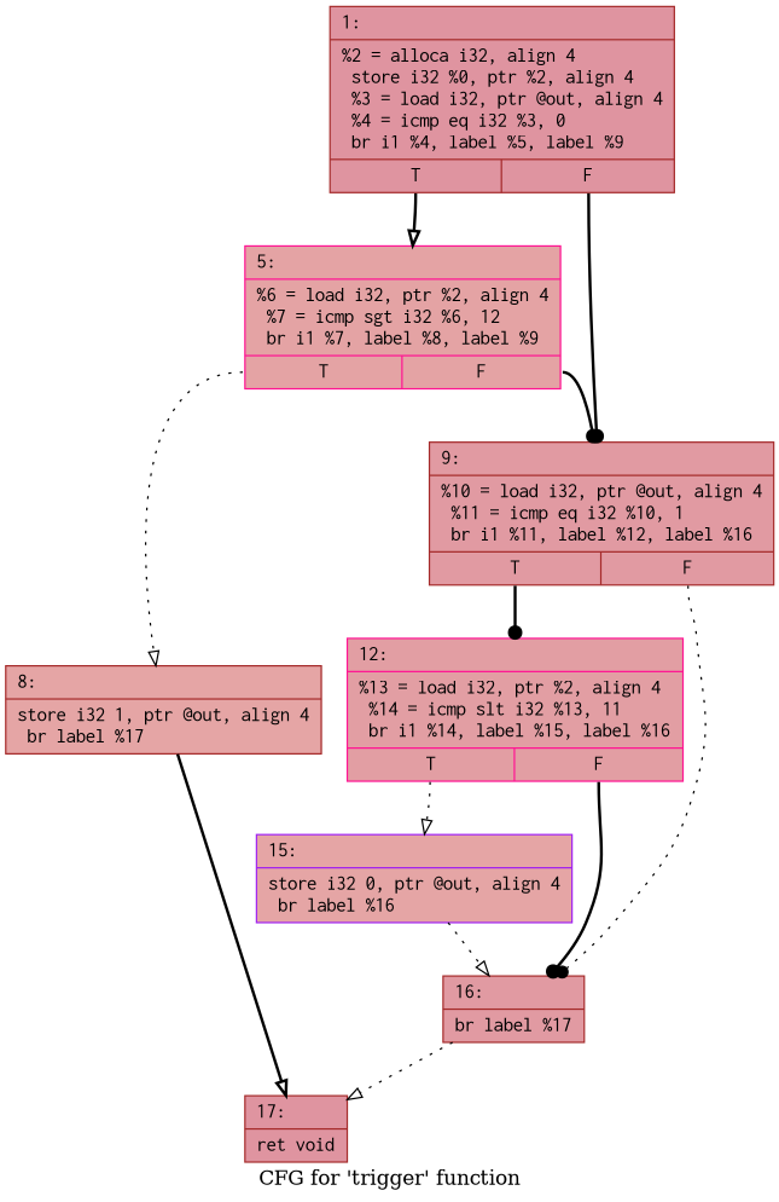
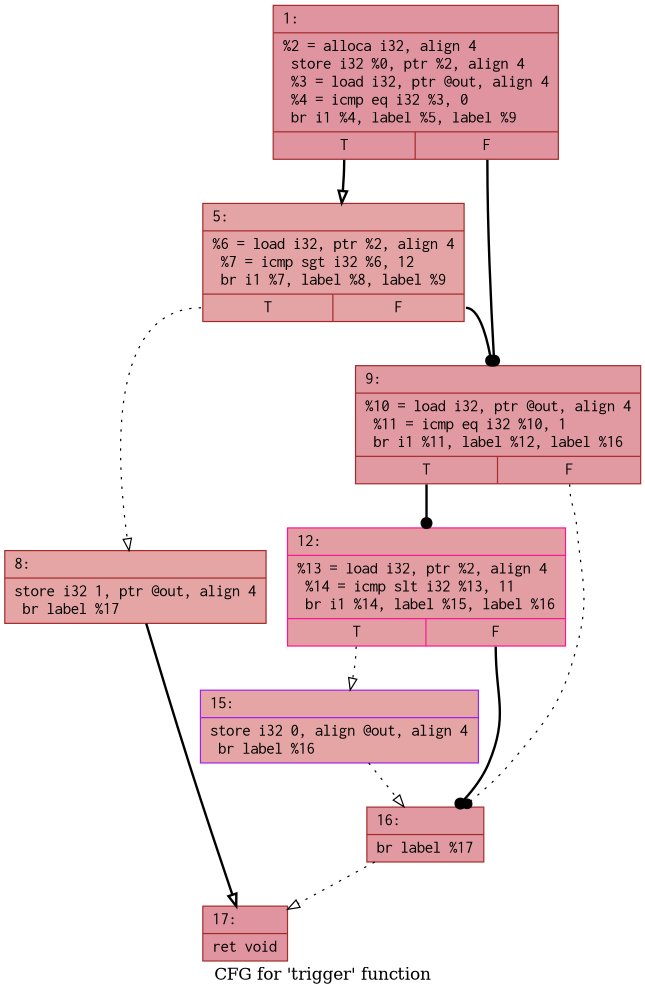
  digraph {
    label="CFG for 'trigger' function"
    node [color=brown fillcolor="#b70d2870" fontname=Courier shape=record style=filled]
    edge [arrowhead=onormal style=bold tailport=s0]
    n1 [label="{1:\l|  %2 = alloca i32, align 4\l  store i32 %0, ptr %2, align 4\l  %3 = load i32, ptr @out, align 4\l  %4 = icmp eq i32 %3, 0\l  br i1 %4, label %5, label %9\l|{<s0>T|<s1>F}}"]
-   n2 [color=deeppink fillcolor="#c32e3170" label="{5:\l|  %6 = load i32, ptr %2, align 4\l  %7 = icmp sgt i32 %6, 12\l  br i1 %7, label %8, label %9\l|{<s0>T|<s1>F}}"]
+   n2 [fillcolor="#c32e3170" label="{5:\l|  %6 = load i32, ptr %2, align 4\l  %7 = icmp sgt i32 %6, 12\l  br i1 %7, label %8, label %9\l|{<s0>T|<s1>F}}"]
    n3 [fillcolor="#bb1b2c70" label="{9:\l|  %10 = load i32, ptr @out, align 4\l  %11 = icmp eq i32 %10, 1\l  br i1 %11, label %12, label %16\l|{<s0>T|<s1>F}}"]
    n4 [fillcolor="#c5333470" label="{8:\l|  store i32 1, ptr @out, align 4\l  br label %17\l}"]
    n5 [color=deeppink fillcolor="#be242e70" label="{12:\l|  %13 = load i32, ptr %2, align 4\l  %14 = icmp slt i32 %13, 11\l  br i1 %14, label %15, label %16\l|{<s0>T|<s1>F}}"]
    n6 [fillcolor="#bb1b2c70" label="{16:\l|  br label %17\l}"]
    n7 [label="{17:\l|  ret void\l}"]
-   n8 [color=purple fillcolor="#c5333470" label="{15:\l|  store i32 0, ptr @out, align 4\l  br label %16\l}"]
+   n8 [color=purple fillcolor="#c5333470" label="{15:\l|  store i32 0, align @out, align 4\l  br label %16\l}"]
    n1 -> n2
    n1 -> n3 [arrowhead=dot tailport=s1]
    n2 -> n3 [arrowhead=dot tailport=s1]
    n2 -> n4 [style=dotted]
    n3 -> n5 [arrowhead=dot]
    n3 -> n6 [arrowhead=dot style=dotted tailport=s1]
    n4 -> n7
    n5 -> n6 [arrowhead=dot tailport=s1]
    n5 -> n8 [style=dotted]
    n6 -> n7 [style=dotted]
    n8 -> n6 [style=dotted]
  }
